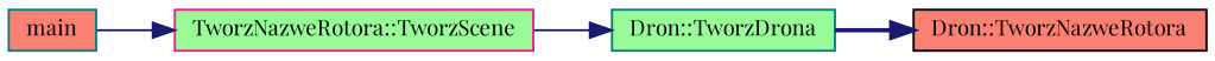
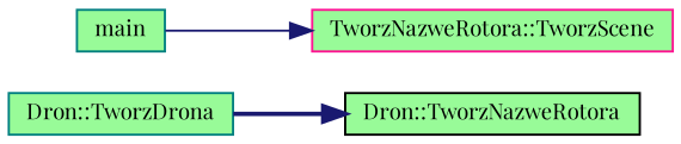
  digraph {
    fontname="Playfair Display"
    rankdir=RL
    node [color=teal fillcolor=salmon fontname="Playfair Display" fontsize=10 shape=record style=filled]
    edge [color=midnightblue dir=back fontname="Playfair Display" fontsize=10 labelfontname=FreeSans labelfontsize=10 style=solid]
-   n1 [color=black fontcolor=black height=0.2 label="Dron::TworzNazweRotora" width=0.4]
+   n1 [color=black fillcolor=palegreen fontcolor=black height=0.2 label="Dron::TworzNazweRotora" width=0.4]
    n2 [fillcolor=palegreen height=0.2 label="Dron::TworzDrona" width=0.4]
    n3 [color=deeppink fillcolor=palegreen height=0.2 label="TworzNazweRotora::TworzScene" width=0.4]
-   n4 [height=0.2 label=main width=0.4]
+   n4 [fillcolor=palegreen height=0.2 label=main width=0.4]
    n1 -> n2 [style=bold]
-   n2 -> n3
    n3 -> n4
  }
